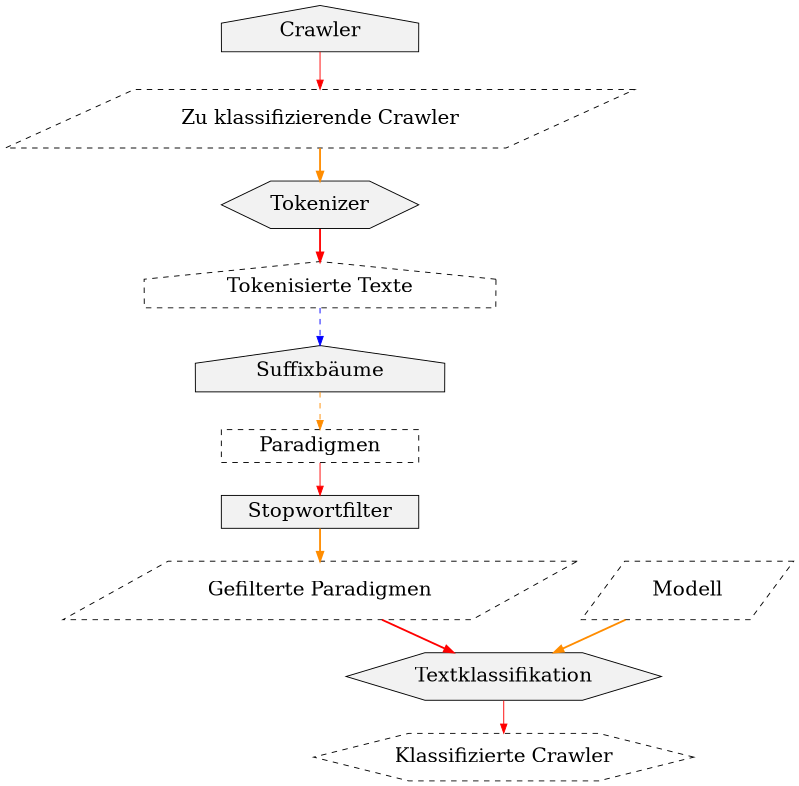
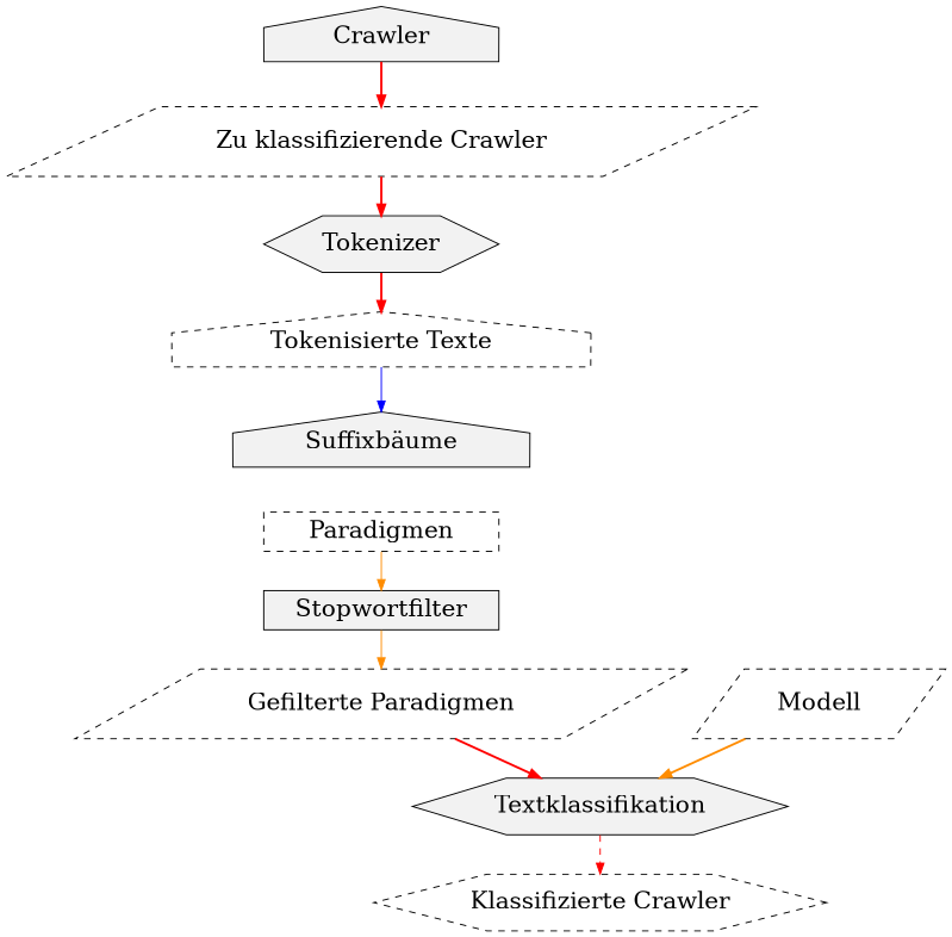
  digraph {
    node [fontsize=22 shape=house style=dashed]
    edge [color=red style=bold]
    n1 [fillcolor=gray95 label=Crawler style=filled width=3]
    n2 [label="Zu klassifizierende Crawler" shape=parallelogram width=3]
    n3 [fillcolor=gray95 label=Tokenizer shape=hexagon style=filled width=3]
    n4 [label="Tokenisierte Texte" width=3]
    n5 [fillcolor=gray95 label="Suffixbäume" style=filled width=3]
    n6 [label=Paradigmen shape=box width=3]
    n7 [fillcolor=gray95 label=Stopwortfilter shape=box style=filled width=3]
    n8 [label="Gefilterte Paradigmen" shape=parallelogram width=3]
    n9 [fillcolor=gray95 label=Textklassifikation shape=hexagon style=filled width=3]
    n10 [label="Klassifizierte Crawler" shape=hexagon width=3]
    n11 [label=Modell shape=parallelogram width=3]
-   n1 -> n2 [style=solid]
-   n2 -> n3 [color=darkorange]
+   n1 -> n2
+   n2 -> n3
    n3 -> n4
-   n4 -> n5 [color=blue style=dashed]
-   n5 -> n6 [color=darkorange style=dashed]
-   n6 -> n7 [style=solid]
-   n7 -> n8 [color=darkorange]
+   n4 -> n5 [color=blue style=solid]
+   n6 -> n7 [color=darkorange style=solid]
+   n7 -> n8 [color=darkorange style=solid]
    n8 -> n9
-   n9 -> n10 [style=solid]
+   n9 -> n10 [style=dashed]
    n11 -> n9 [color=darkorange]
  }
